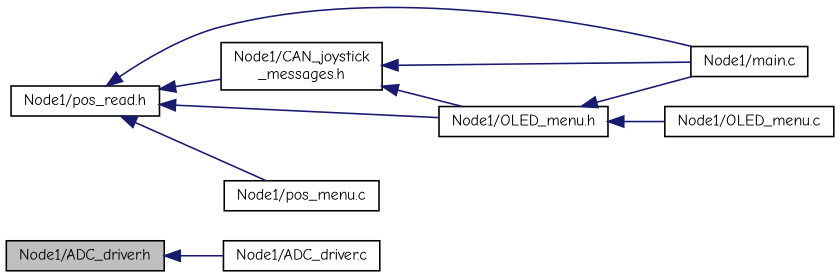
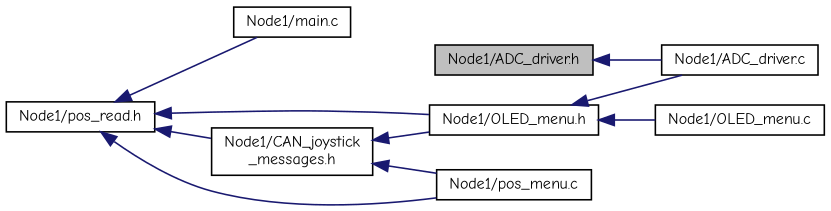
  digraph {
    fontname="Comic Neue"
    rankdir=LR
    node [color=black fillcolor=white fontname="Comic Neue" fontsize=10 shape=record style=filled]
    edge [color=midnightblue dir=back fontname="Comic Neue" fontsize=10 labelfontname=Helvetica labelfontsize=10 style=solid]
    n1 [fillcolor=grey75 fontcolor=black height=0.2 label="Node1/ADC_driver.h" width=0.4]
    n2 [height=0.2 label="Node1/ADC_driver.c" width=0.4]
    n3 [height=0.2 label="Node1/pos_read.h" width=0.4]
    n4 [height=0.2 label="Node1/main.c" width=0.4]
    n5 [height=0.2 label="Node1/CAN_joystick\l_messages.h" width=0.4]
    n6 [height=0.2 label="Node1/OLED_menu.h" width=0.4]
    n7 [height=0.2 label="Node1/pos_menu.c" width=0.4]
    n8 [height=0.2 label="Node1/OLED_menu.c" width=0.4]
    n1 -> n2
    n3 -> n4
    n3 -> n5
    n3 -> n6
    n3 -> n7
-   n5 -> n4
+   n5 -> n7
    n5 -> n6
-   n6 -> n4
+   n6 -> n2
    n6 -> n8
  }
